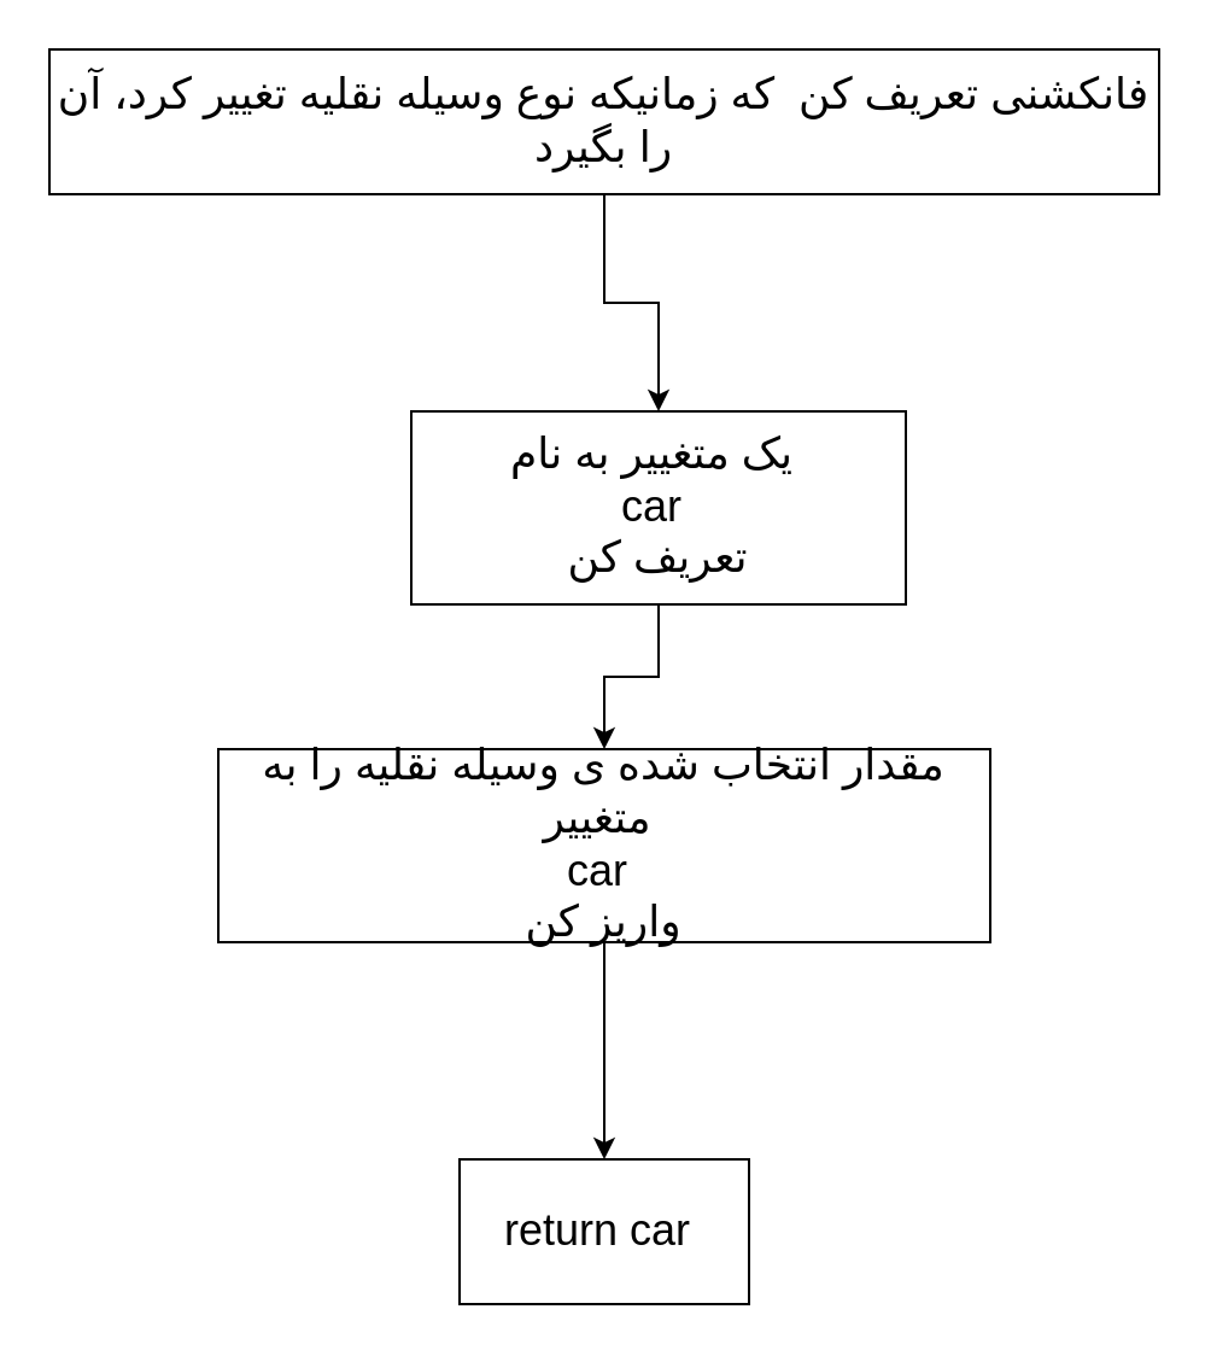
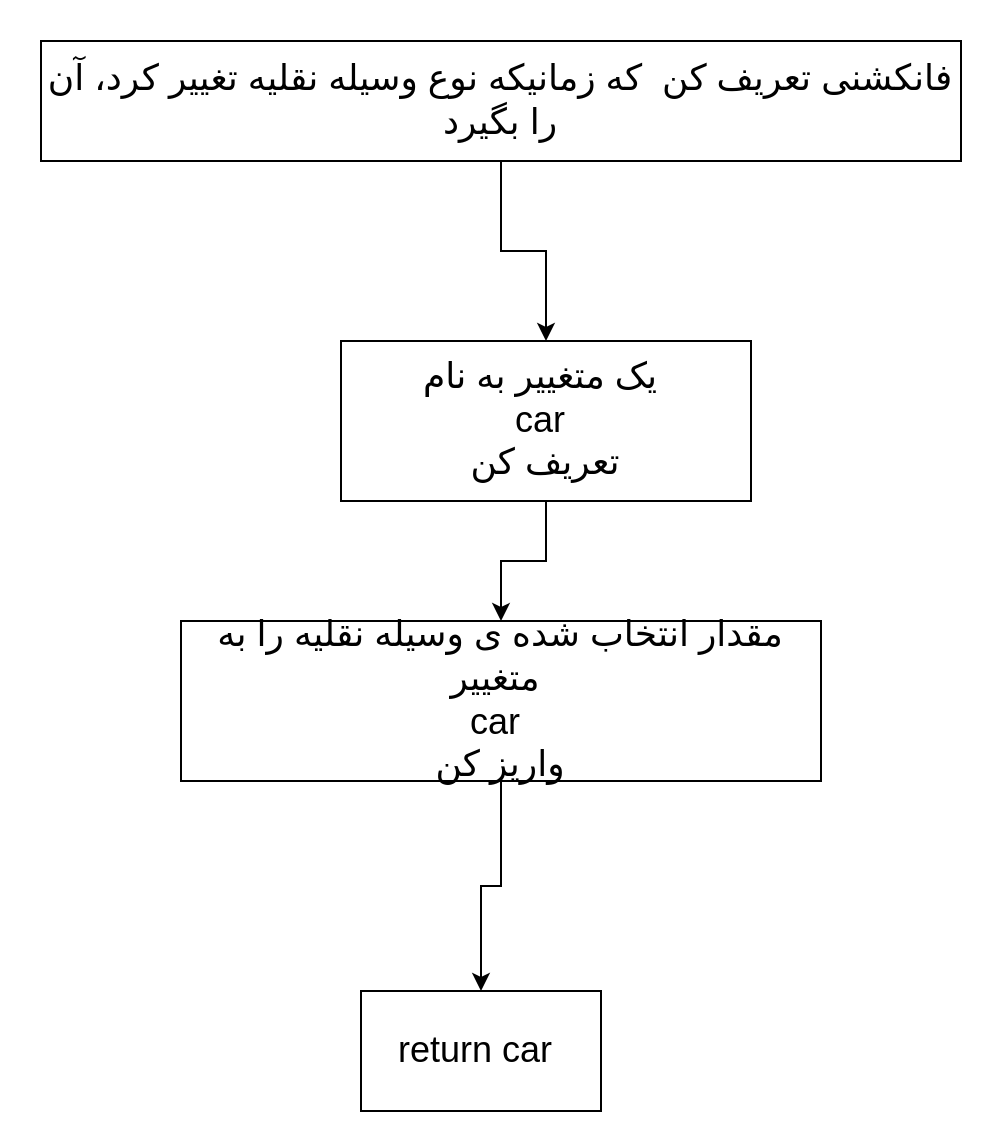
  <mxCell id="0" />
  <mxCell id="1" parent="0" />
  <mxCell id="2" value="" style="edgeStyle=orthogonalEdgeStyle;rounded=0;orthogonalLoop=1;jettySize=auto;html=1;" edge="1" parent="1" source="3" target="5"><mxGeometry relative="1" as="geometry" /></mxCell>
  <mxCell id="3" value="&lt;span style=&quot;font-size: 18px;&quot;&gt;فانکشنی تعریف کن&amp;nbsp; که زمانیکه نوع وسیله نقلیه تغییر کرد، آن را بگیرد&lt;/span&gt;" style="rounded=0;whiteSpace=wrap;html=1;" parent="1" vertex="1"><mxGeometry x="20" y="20" width="460" height="60" as="geometry" /></mxCell>
  <mxCell id="4" value="" style="edgeStyle=orthogonalEdgeStyle;rounded=0;orthogonalLoop=1;jettySize=auto;html=1;" edge="1" parent="1" source="5" target="7"><mxGeometry relative="1" as="geometry" /></mxCell>
  <mxCell id="5" value="&lt;font style=&quot;font-size: 18px;&quot;&gt;یک متغییر به نام&amp;nbsp;&lt;br&gt;car&amp;nbsp;&lt;br&gt;تعریف کن&lt;/font&gt;" style="whiteSpace=wrap;html=1;rounded=0;" vertex="1" parent="1"><mxGeometry x="170" y="170" width="205" height="80" as="geometry" /></mxCell>
  <mxCell id="6" value="" style="edgeStyle=orthogonalEdgeStyle;rounded=0;orthogonalLoop=1;jettySize=auto;html=1;fontSize=18;" edge="1" parent="1" source="7" target="8"><mxGeometry relative="1" as="geometry" /></mxCell>
  <mxCell id="7" value="&lt;font style=&quot;font-size: 18px;&quot;&gt;مقدار انتخاب شده ی وسیله نقلیه را به متغییر&amp;nbsp;&lt;br&gt;car&amp;nbsp;&lt;br&gt;واریز کن&lt;/font&gt;" style="whiteSpace=wrap;html=1;rounded=0;" vertex="1" parent="1"><mxGeometry x="90" y="310" width="320" height="80" as="geometry" /></mxCell>
- <mxCell id="8" value="&lt;font style=&quot;font-size: 18px;&quot;&gt;return car&amp;nbsp;&lt;/font&gt;" style="whiteSpace=wrap;html=1;rounded=0;" vertex="1" parent="1"><mxGeometry x="190" y="480" width="120" height="60" as="geometry" /></mxCell>
+ <mxCell id="8" value="&lt;font style=&quot;font-size: 18px;&quot;&gt;return car&amp;nbsp;&lt;/font&gt;" style="whiteSpace=wrap;html=1;rounded=0;" vertex="1" parent="1"><mxGeometry x="180" y="495" width="120" height="60" as="geometry" /></mxCell>
